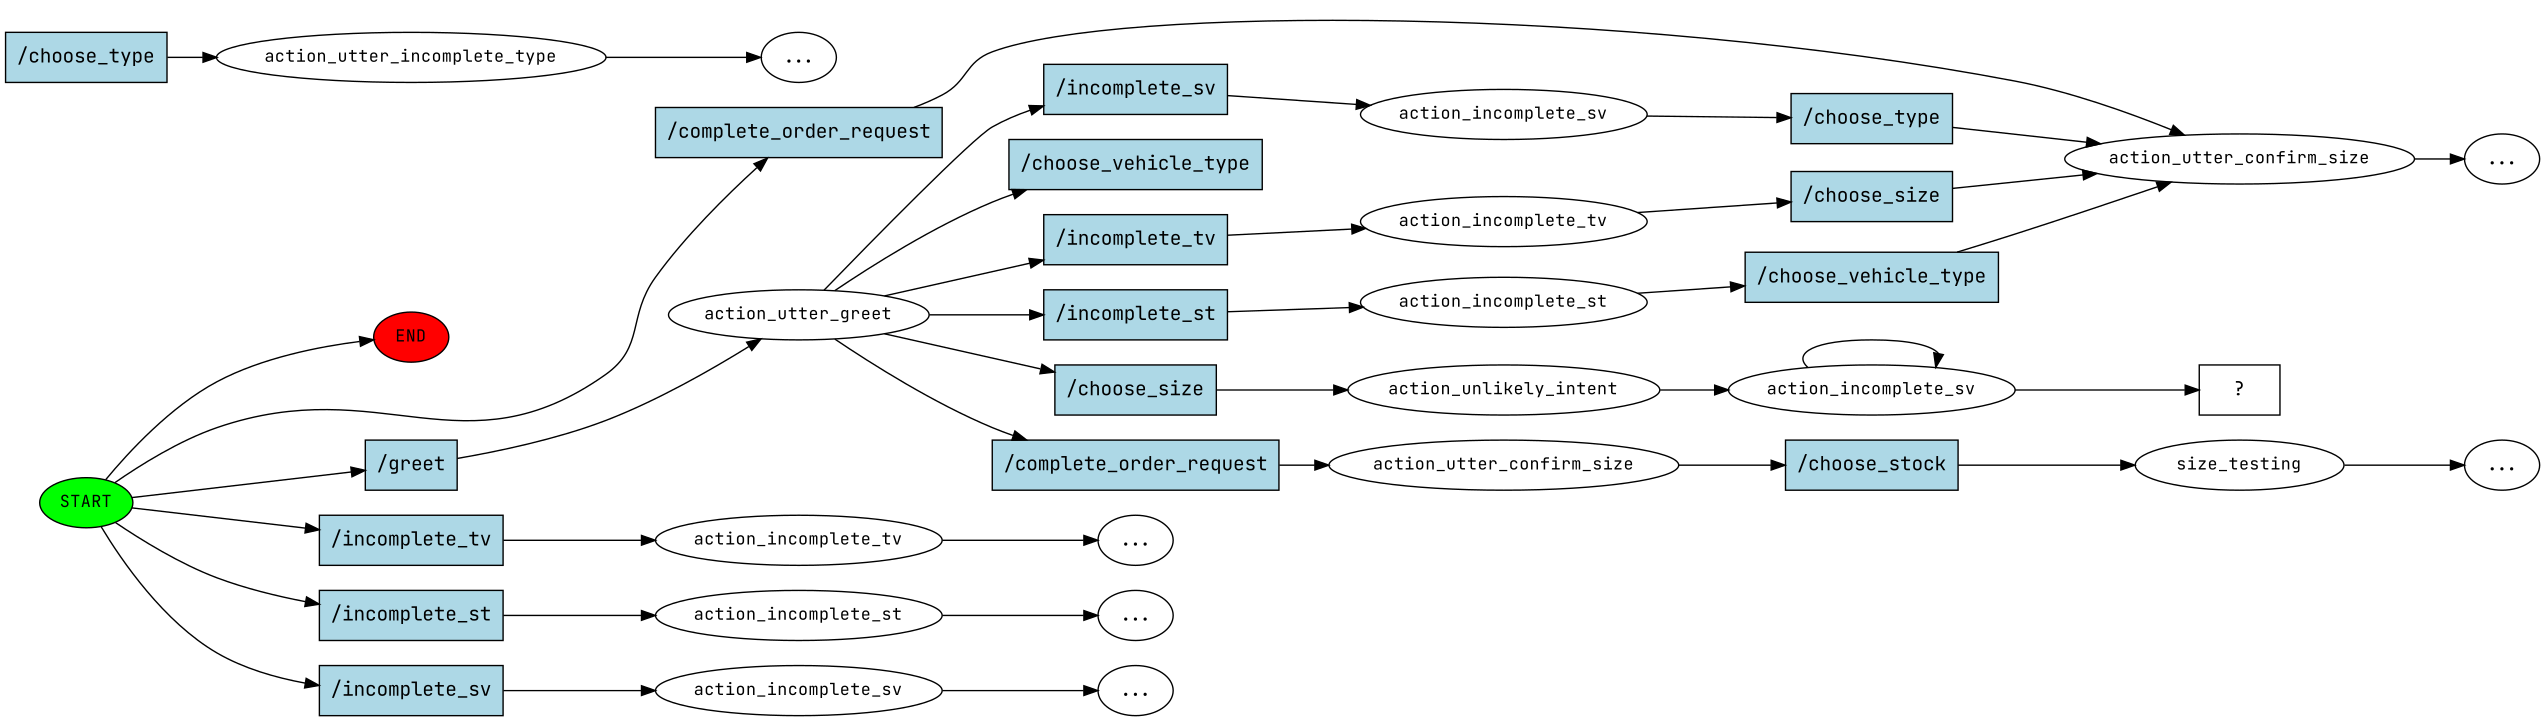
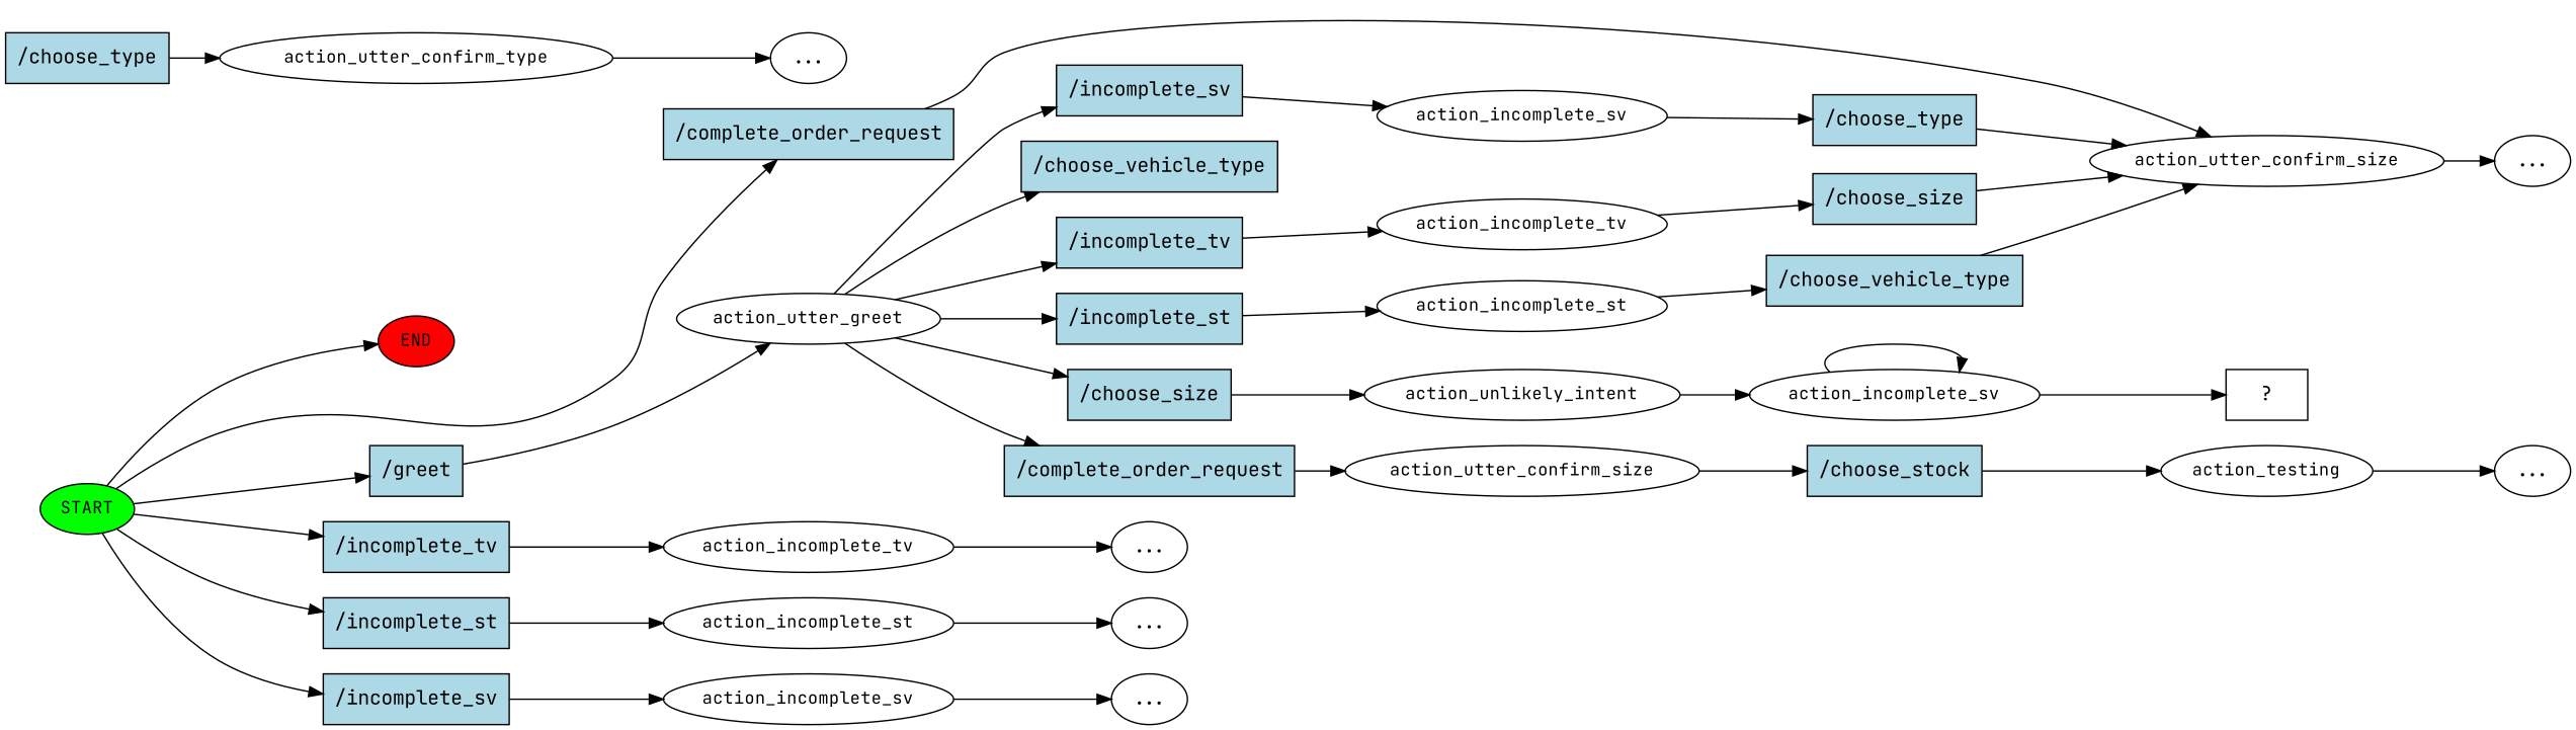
  digraph {
    fontname="JetBrains Mono"
    rankdir=LR
    node [fontname="JetBrains Mono"]
    edge [fontname="JetBrains Mono"]
    n1 [fillcolor=green fontsize=12 label=START style=filled]
    n2 [fillcolor=red fontsize=12 label=END style=filled]
    n3 [fillcolor=lightblue label="/greet" shape=rect style=filled]
    n4 [fillcolor=lightblue label="/incomplete_tv" shape=rect style=filled]
    n5 [fillcolor=lightblue label="/incomplete_st" shape=rect style=filled]
    n6 [fillcolor=lightblue label="/incomplete_sv" shape=rect style=filled]
    n7 [fillcolor=lightblue label="/complete_order_request" shape=rect style=filled]
    n8 [fontsize=12 label=action_utter_greet]
    n9 [fontsize=12 label=action_incomplete_tv]
    n10 [fontsize=12 label=action_incomplete_st]
    n11 [fontsize=12 label=action_incomplete_sv]
    n12 [fontsize=12 label=action_utter_confirm_size]
    n13 [fillcolor=lightblue label="/incomplete_sv" shape=rect style=filled]
    n14 [fillcolor=lightblue label="/complete_order_request" shape=rect style=filled]
    n15 [fillcolor=lightblue label="/incomplete_tv" shape=rect style=filled]
    n16 [fillcolor=lightblue label="/incomplete_st" shape=rect style=filled]
    n17 [fillcolor=lightblue label="/choose_vehicle_type" shape=rect style=filled]
    n18 [fillcolor=lightblue label="/choose_size" shape=rect style=filled]
    n19 [fontsize=12 label=action_incomplete_sv]
    n20 [fontsize=12 label=action_utter_confirm_size]
    n21 [fontsize=12 label=action_incomplete_tv]
    n22 [fontsize=12 label=action_incomplete_st]
    n23 [fontsize=12 label=action_unlikely_intent]
    n24 [fillcolor=lightblue label="/choose_type" shape=rect style=filled]
    n25 [label="..."]
    n26 [fillcolor=lightblue label="/choose_stock" shape=rect style=filled]
-   n27 [fontsize=12 label=size_testing]
+   n27 [fontsize=12 label=action_testing]
    n28 [label="..."]
    n29 [fillcolor=lightblue label="/choose_size" shape=rect style=filled]
    n30 [fillcolor=lightblue label="/choose_vehicle_type" shape=rect style=filled]
    n31 [fillcolor=lightblue label="/choose_type" shape=rect style=filled]
-   n32 [fontsize=12 label=action_utter_incomplete_type]
+   n32 [fontsize=12 label=action_utter_confirm_type]
    n33 [label="..."]
    n34 [label="..."]
    n35 [label="..."]
    n36 [label="..."]
    n37 [fontsize=12 label=action_incomplete_sv]
    n38 [label="  ?  " shape=rect]
    n1 -> n2
    n1 -> n3
    n1 -> n4
    n1 -> n5
    n1 -> n6
    n1 -> n7
    n3 -> n8
    n4 -> n9
    n5 -> n10
    n6 -> n11
    n7 -> n12
    n8 -> n13
    n8 -> n14
    n8 -> n15
    n8 -> n16
    n8 -> n17
    n8 -> n18
    n9 -> n34
    n10 -> n35
    n11 -> n36
    n12 -> n25
    n13 -> n19
    n14 -> n20
    n15 -> n21
    n16 -> n22
    n18 -> n23
    n19 -> n24
    n20 -> n26
    n21 -> n29
    n22 -> n30
    n23 -> n37
    n24 -> n12
    n26 -> n27
    n27 -> n28
    n29 -> n12
    n30 -> n12
    n31 -> n32
    n32 -> n33
    n37 -> n37
    n37 -> n38
  }
